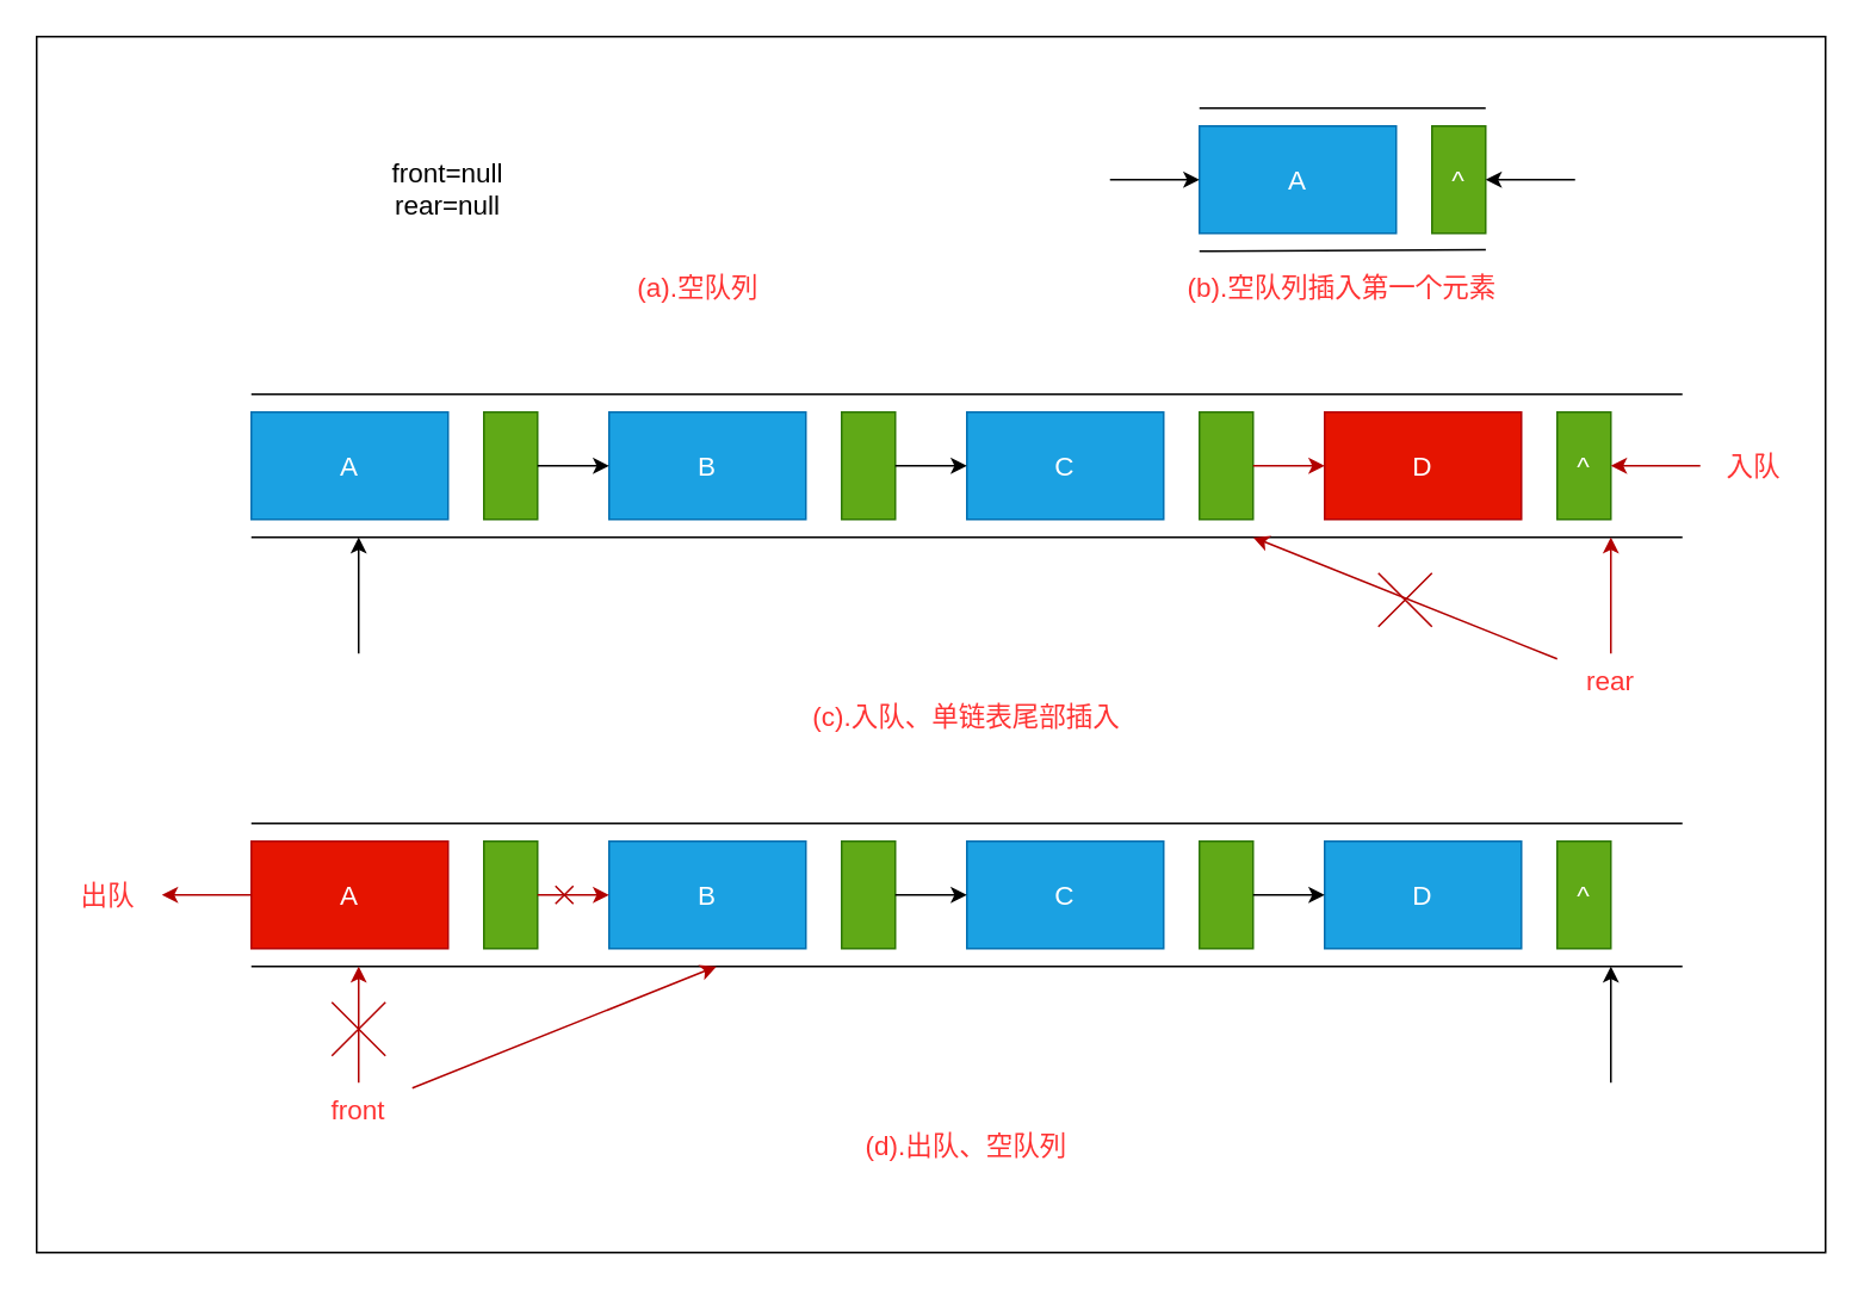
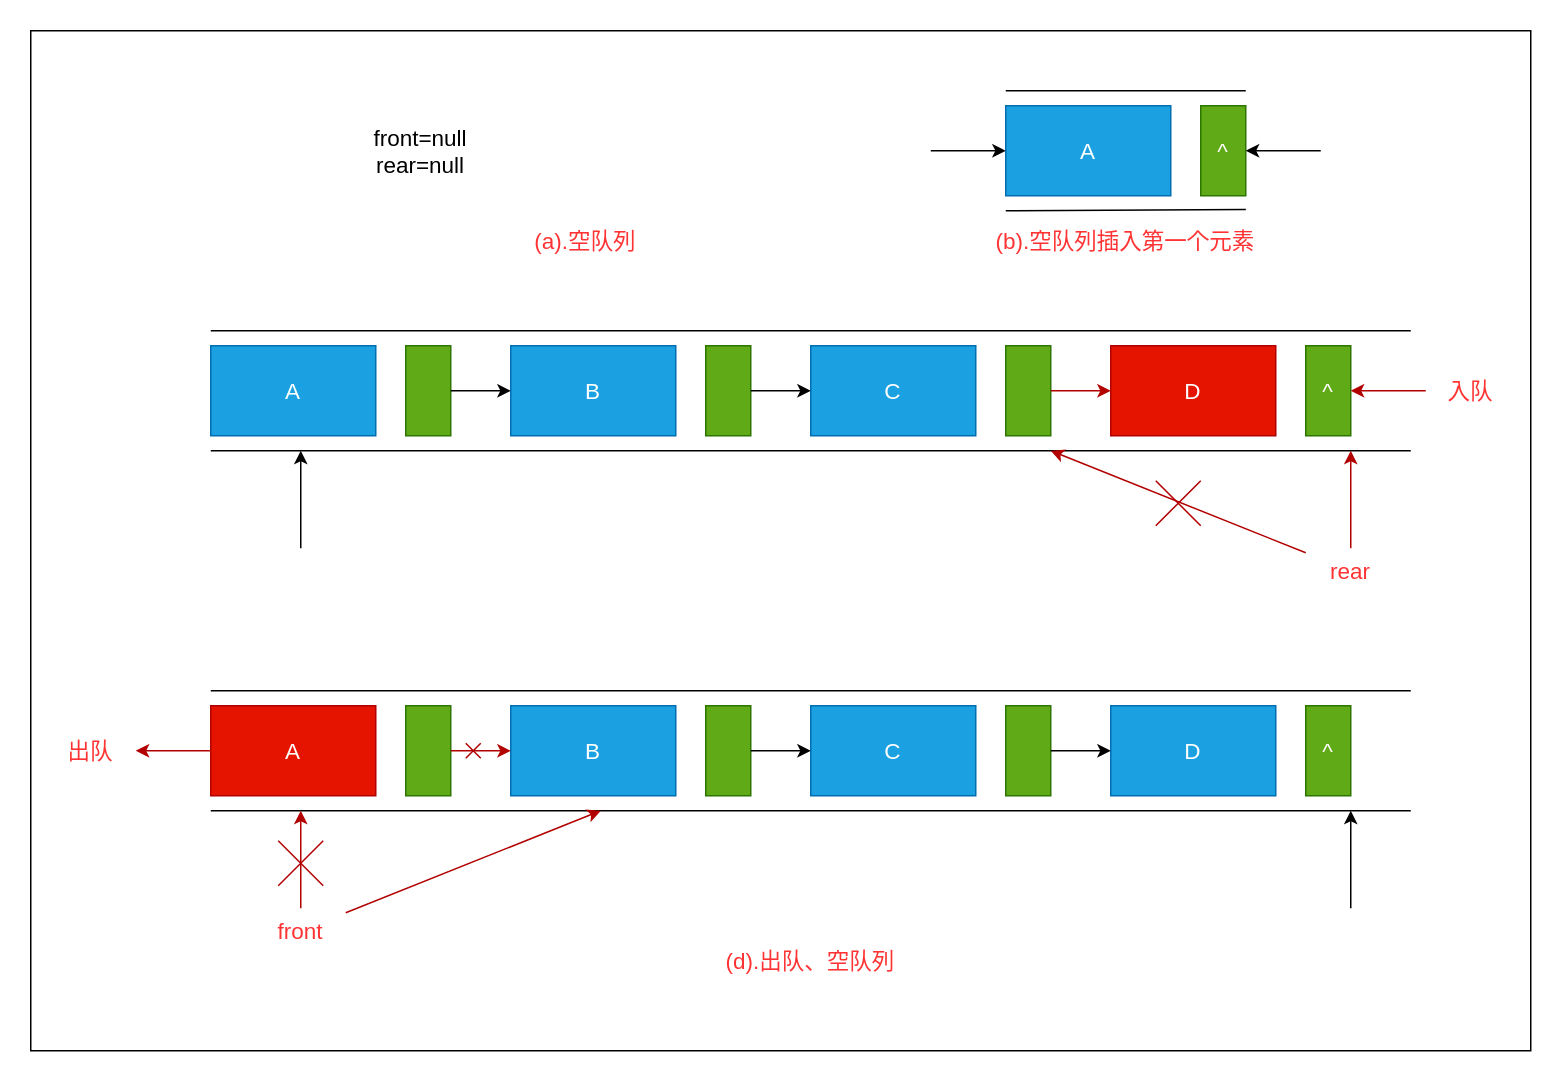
  <mxCell id="0" />
  <mxCell id="1" parent="0" />
  <mxCell id="2" value="" style="rounded=0;whiteSpace=wrap;html=1;fontSize=15;fontColor=#FF3333;" vertex="1" parent="1"><mxGeometry y="20" width="1000" height="680" as="geometry" x="20" /></mxCell>
- <mxCell id="3" value="&lt;span style=&quot;font-size: 15px;&quot;&gt;front=null&lt;br&gt;rear=null&lt;br&gt;&lt;/span&gt;" style="text;html=1;strokeColor=none;fillColor=none;align=center;verticalAlign=middle;whiteSpace=wrap;rounded=0;" vertex="1" parent="1"><mxGeometry x="190" y="65" width="120" height="80" as="geometry" /></mxCell>
+ <mxCell id="3" value="&lt;span style=&quot;font-size: 15px;&quot;&gt;front=null&lt;br&gt;rear=null&lt;br&gt;&lt;/span&gt;" style="text;html=1;strokeColor=none;fillColor=none;align=center;verticalAlign=middle;whiteSpace=wrap;rounded=0;" vertex="1" parent="1"><mxGeometry x="220" y="60" width="120" height="80" as="geometry" /></mxCell>
  <mxCell id="4" value="&lt;font color=&quot;#ff3333&quot;&gt;(a).空队列&lt;/font&gt;" style="text;html=1;strokeColor=none;fillColor=none;align=center;verticalAlign=middle;whiteSpace=wrap;rounded=0;fontSize=15;" vertex="1" parent="1"><mxGeometry x="350" y="140" width="80" height="40" as="geometry" /></mxCell>
  <mxCell id="5" value="" style="endArrow=none;html=1;fontSize=15;fontColor=#FF3333;" edge="1" parent="1"><mxGeometry width="50" height="50" relative="1" as="geometry"><mxPoint x="670" y="60" as="sourcePoint" /><mxPoint x="830" y="60" as="targetPoint" /></mxGeometry></mxCell>
  <mxCell id="6" value="" style="endArrow=none;html=1;fontSize=15;fontColor=#FF3333;entryX=0.945;entryY=-0.021;entryDx=0;entryDy=0;entryPerimeter=0;" edge="1" parent="1" target="13"><mxGeometry width="50" height="50" relative="1" as="geometry"><mxPoint x="670" y="140" as="sourcePoint" /><mxPoint x="870" y="140" as="targetPoint" /></mxGeometry></mxCell>
  <mxCell id="7" value="&lt;font color=&quot;#ffffff&quot;&gt;A&lt;/font&gt;" style="rounded=0;whiteSpace=wrap;html=1;fontSize=15;fillColor=#1ba1e2;strokeColor=#006EAF;fontColor=#ffffff;" vertex="1" parent="1"><mxGeometry x="670" y="70" width="110" height="60" as="geometry" /></mxCell>
  <mxCell id="8" value="&lt;font color=&quot;#ffffff&quot;&gt;^&lt;/font&gt;" style="rounded=0;whiteSpace=wrap;html=1;fontSize=15;fillColor=#60a917;strokeColor=#2D7600;fontColor=#ffffff;" vertex="1" parent="1"><mxGeometry x="800" y="70" width="30" height="60" as="geometry" /></mxCell>
  <mxCell id="9" value="" style="endArrow=classic;html=1;fontSize=15;fontColor=#FFFFFF;" edge="1" parent="1" source="10"><mxGeometry width="50" height="50" relative="1" as="geometry"><mxPoint x="590" y="100" as="sourcePoint" /><mxPoint x="670" y="100" as="targetPoint" /></mxGeometry></mxCell>
  <mxCell id="10" value="front" style="text;html=1;strokeColor=none;fillColor=none;align=center;verticalAlign=middle;whiteSpace=wrap;rounded=0;fontSize=15;fontColor=#FFFFFF;" vertex="1" parent="1"><mxGeometry x="560" y="85" width="60" height="30" as="geometry" /></mxCell>
  <mxCell id="11" value="" style="endArrow=classic;html=1;fontSize=15;fontColor=#FFFFFF;" edge="1" parent="1" source="12"><mxGeometry width="50" height="50" relative="1" as="geometry"><mxPoint x="910" y="100" as="sourcePoint" /><mxPoint x="830" y="100" as="targetPoint" /></mxGeometry></mxCell>
  <mxCell id="12" value="rear" style="text;html=1;strokeColor=none;fillColor=none;align=center;verticalAlign=middle;whiteSpace=wrap;rounded=0;fontSize=15;fontColor=#FFFFFF;" vertex="1" parent="1"><mxGeometry x="880" y="85" width="60" height="30" as="geometry" /></mxCell>
  <mxCell id="13" value="&lt;font color=&quot;#ff3333&quot;&gt;(b).空队列插入第一个元素&lt;/font&gt;" style="text;html=1;strokeColor=none;fillColor=none;align=center;verticalAlign=middle;whiteSpace=wrap;rounded=0;fontSize=15;fontColor=#FFFFFF;" vertex="1" parent="1"><mxGeometry x="660" y="140" width="180" height="40" as="geometry" /></mxCell>
  <mxCell id="14" value="" style="endArrow=none;html=1;fontSize=15;fontColor=#FF3333;" edge="1" parent="1"><mxGeometry width="50" height="50" relative="1" as="geometry"><mxPoint x="140" y="220" as="sourcePoint" /><mxPoint x="940" y="220" as="targetPoint" /></mxGeometry></mxCell>
  <mxCell id="15" value="" style="endArrow=none;html=1;fontSize=15;fontColor=#FF3333;" edge="1" parent="1"><mxGeometry width="50" height="50" relative="1" as="geometry"><mxPoint x="140" y="300" as="sourcePoint" /><mxPoint x="940" y="300" as="targetPoint" /></mxGeometry></mxCell>
  <mxCell id="16" value="&lt;font color=&quot;#ffffff&quot;&gt;A&lt;br&gt;&lt;/font&gt;" style="rounded=0;whiteSpace=wrap;html=1;fontSize=15;fontColor=#ffffff;fillColor=#1ba1e2;strokeColor=#006EAF;" vertex="1" parent="1"><mxGeometry x="140" y="230" width="110" height="60" as="geometry" /></mxCell>
  <mxCell id="17" value="" style="rounded=0;whiteSpace=wrap;html=1;fontSize=15;fontColor=#ffffff;fillColor=#60a917;strokeColor=#2D7600;" vertex="1" parent="1"><mxGeometry x="270" y="230" width="30" height="60" as="geometry" /></mxCell>
  <mxCell id="18" value="&lt;font color=&quot;#ffffff&quot;&gt;B&lt;/font&gt;" style="rounded=0;whiteSpace=wrap;html=1;fontSize=15;fontColor=#ffffff;fillColor=#1ba1e2;strokeColor=#006EAF;" vertex="1" parent="1"><mxGeometry x="340" y="230" width="110" height="60" as="geometry" /></mxCell>
  <mxCell id="19" value="" style="rounded=0;whiteSpace=wrap;html=1;fontSize=15;fontColor=#ffffff;fillColor=#60a917;strokeColor=#2D7600;" vertex="1" parent="1"><mxGeometry x="470" y="230" width="30" height="60" as="geometry" /></mxCell>
  <mxCell id="20" value="&lt;font color=&quot;#ffffff&quot;&gt;C&lt;/font&gt;" style="rounded=0;whiteSpace=wrap;html=1;fontSize=15;fontColor=#ffffff;fillColor=#1ba1e2;strokeColor=#006EAF;" vertex="1" parent="1"><mxGeometry x="540" y="230" width="110" height="60" as="geometry" /></mxCell>
  <mxCell id="21" value="" style="rounded=0;whiteSpace=wrap;html=1;fontSize=15;fontColor=#ffffff;fillColor=#60a917;strokeColor=#2D7600;" vertex="1" parent="1"><mxGeometry x="670" y="230" width="30" height="60" as="geometry" /></mxCell>
  <mxCell id="22" value="&lt;font color=&quot;#ffffff&quot;&gt;D&lt;br&gt;&lt;/font&gt;" style="rounded=0;whiteSpace=wrap;html=1;fontSize=15;fontColor=#ffffff;fillColor=#e51400;strokeColor=#B20000;" vertex="1" parent="1"><mxGeometry x="740" y="230" width="110" height="60" as="geometry" /></mxCell>
  <mxCell id="23" value="&lt;font color=&quot;#ffffff&quot;&gt;^&lt;/font&gt;" style="rounded=0;whiteSpace=wrap;html=1;fontSize=15;fontColor=#ffffff;fillColor=#60a917;strokeColor=#2D7600;" vertex="1" parent="1"><mxGeometry x="870" y="230" width="30" height="60" as="geometry" /></mxCell>
  <mxCell id="24" value="" style="endArrow=none;html=1;fontSize=15;fontColor=#FF3333;" edge="1" parent="1"><mxGeometry width="50" height="50" relative="1" as="geometry"><mxPoint x="140" y="460" as="sourcePoint" /><mxPoint x="940" y="460" as="targetPoint" /></mxGeometry></mxCell>
  <mxCell id="25" value="" style="endArrow=none;html=1;fontSize=15;fontColor=#FF3333;" edge="1" parent="1"><mxGeometry width="50" height="50" relative="1" as="geometry"><mxPoint x="140" y="540" as="sourcePoint" /><mxPoint x="940" y="540" as="targetPoint" /></mxGeometry></mxCell>
  <mxCell id="26" value="&lt;font color=&quot;#ffffff&quot;&gt;A&lt;br&gt;&lt;/font&gt;" style="rounded=0;whiteSpace=wrap;html=1;fontSize=15;fontColor=#ffffff;fillColor=#e51400;strokeColor=#B20000;" vertex="1" parent="1"><mxGeometry x="140" y="470" width="110" height="60" as="geometry" /></mxCell>
  <mxCell id="27" value="" style="rounded=0;whiteSpace=wrap;html=1;fontSize=15;fontColor=#ffffff;fillColor=#60a917;strokeColor=#2D7600;" vertex="1" parent="1"><mxGeometry x="270" y="470" width="30" height="60" as="geometry" /></mxCell>
  <mxCell id="28" value="&lt;font color=&quot;#ffffff&quot;&gt;B&lt;/font&gt;" style="rounded=0;whiteSpace=wrap;html=1;fontSize=15;fontColor=#ffffff;fillColor=#1ba1e2;strokeColor=#006EAF;" vertex="1" parent="1"><mxGeometry x="340" y="470" width="110" height="60" as="geometry" /></mxCell>
  <mxCell id="29" value="" style="rounded=0;whiteSpace=wrap;html=1;fontSize=15;fontColor=#ffffff;fillColor=#60a917;strokeColor=#2D7600;" vertex="1" parent="1"><mxGeometry x="470" y="470" width="30" height="60" as="geometry" /></mxCell>
  <mxCell id="30" value="&lt;font color=&quot;#ffffff&quot;&gt;C&lt;/font&gt;" style="rounded=0;whiteSpace=wrap;html=1;fontSize=15;fontColor=#ffffff;fillColor=#1ba1e2;strokeColor=#006EAF;" vertex="1" parent="1"><mxGeometry x="540" y="470" width="110" height="60" as="geometry" /></mxCell>
  <mxCell id="31" value="" style="rounded=0;whiteSpace=wrap;html=1;fontSize=15;fontColor=#ffffff;fillColor=#60a917;strokeColor=#2D7600;" vertex="1" parent="1"><mxGeometry x="670" y="470" width="30" height="60" as="geometry" /></mxCell>
  <mxCell id="32" value="&lt;font color=&quot;#ffffff&quot;&gt;D&lt;br&gt;&lt;/font&gt;" style="rounded=0;whiteSpace=wrap;html=1;fontSize=15;fontColor=#ffffff;fillColor=#1ba1e2;strokeColor=#006EAF;" vertex="1" parent="1"><mxGeometry x="740" y="470" width="110" height="60" as="geometry" /></mxCell>
  <mxCell id="33" value="&lt;font color=&quot;#ffffff&quot;&gt;^&lt;/font&gt;" style="rounded=0;whiteSpace=wrap;html=1;fontSize=15;fontColor=#ffffff;fillColor=#60a917;strokeColor=#2D7600;" vertex="1" parent="1"><mxGeometry x="870" y="470" width="30" height="60" as="geometry" /></mxCell>
  <mxCell id="34" value="" style="endArrow=classic;html=1;fontSize=15;fontColor=#FFFFFF;fillColor=#e51400;strokeColor=#B20000;" edge="1" parent="1" source="35"><mxGeometry width="50" height="50" relative="1" as="geometry"><mxPoint x="980" y="260" as="sourcePoint" /><mxPoint x="900" y="260" as="targetPoint" /></mxGeometry></mxCell>
  <mxCell id="35" value="&lt;font color=&quot;#ff3333&quot;&gt;入队&lt;/font&gt;" style="text;html=1;strokeColor=none;fillColor=none;align=center;verticalAlign=middle;whiteSpace=wrap;rounded=0;fontSize=15;fontColor=#FFFFFF;" vertex="1" parent="1"><mxGeometry x="950" y="245" width="60" height="30" as="geometry" /></mxCell>
  <mxCell id="36" value="" style="endArrow=classic;html=1;fontSize=15;fontColor=#FFFFFF;" edge="1" parent="1" source="37"><mxGeometry width="50" height="50" relative="1" as="geometry"><mxPoint x="200" y="380" as="sourcePoint" /><mxPoint x="200" y="300" as="targetPoint" /></mxGeometry></mxCell>
  <mxCell id="37" value="front" style="text;html=1;strokeColor=none;fillColor=none;align=center;verticalAlign=middle;whiteSpace=wrap;rounded=0;fontSize=15;fontColor=#FFFFFF;" vertex="1" parent="1"><mxGeometry x="170" y="365" width="60" height="30" as="geometry" /></mxCell>
  <mxCell id="38" value="" style="endArrow=classic;html=1;fontSize=15;fontColor=#FFFFFF;exitX=0.5;exitY=0;exitDx=0;exitDy=0;fillColor=#e51400;strokeColor=#B20000;" edge="1" parent="1" source="40"><mxGeometry width="50" height="50" relative="1" as="geometry"><mxPoint x="900" y="380" as="sourcePoint" /><mxPoint x="900" y="300" as="targetPoint" /></mxGeometry></mxCell>
  <mxCell id="39" value="" style="endArrow=classic;html=1;fontSize=15;fontColor=#FFFFFF;fillColor=#e51400;strokeColor=#B20000;" edge="1" parent="1" source="40"><mxGeometry width="50" height="50" relative="1" as="geometry"><mxPoint x="900" y="380" as="sourcePoint" /><mxPoint x="700" y="300" as="targetPoint" /></mxGeometry></mxCell>
  <mxCell id="40" value="&lt;font color=&quot;#ff3333&quot;&gt;rear&lt;/font&gt;" style="text;html=1;strokeColor=none;fillColor=none;align=center;verticalAlign=middle;whiteSpace=wrap;rounded=0;fontSize=15;fontColor=#FFFFFF;" vertex="1" parent="1"><mxGeometry x="870" y="365" width="60" height="30" as="geometry" /></mxCell>
  <mxCell id="41" value="" style="shape=umlDestroy;fontSize=15;fontColor=#ffffff;fillColor=#e51400;strokeColor=#B20000;" vertex="1" parent="1"><mxGeometry x="770" y="320" width="30" height="30" as="geometry" /></mxCell>
  <mxCell id="42" value="" style="endArrow=classic;html=1;fontSize=15;fontColor=#FFFFFF;fillColor=#e51400;strokeColor=#B20000;" edge="1" parent="1"><mxGeometry width="50" height="50" relative="1" as="geometry"><mxPoint x="140" y="500" as="sourcePoint" /><mxPoint x="90" y="500" as="targetPoint" /></mxGeometry></mxCell>
  <mxCell id="43" value="&lt;font color=&quot;#ff3333&quot;&gt;出队&lt;/font&gt;" style="text;html=1;strokeColor=none;fillColor=none;align=center;verticalAlign=middle;whiteSpace=wrap;rounded=0;fontSize=15;fontColor=#FFFFFF;" vertex="1" parent="1"><mxGeometry x="30" y="485" width="60" height="30" as="geometry" /></mxCell>
  <mxCell id="44" value="" style="endArrow=classic;html=1;fontSize=15;fontColor=#FFFFFF;" edge="1" parent="1" source="45"><mxGeometry width="50" height="50" relative="1" as="geometry"><mxPoint x="900" y="620" as="sourcePoint" /><mxPoint x="900" y="540" as="targetPoint" /></mxGeometry></mxCell>
  <mxCell id="45" value="rear" style="text;html=1;strokeColor=none;fillColor=none;align=center;verticalAlign=middle;whiteSpace=wrap;rounded=0;fontSize=15;fontColor=#FFFFFF;" vertex="1" parent="1"><mxGeometry x="870" y="605" width="60" height="30" as="geometry" /></mxCell>
  <mxCell id="46" value="" style="endArrow=classic;html=1;fontSize=15;fontColor=#FFFFFF;exitX=0.5;exitY=0;exitDx=0;exitDy=0;fillColor=#e51400;strokeColor=#B20000;" edge="1" parent="1" source="48"><mxGeometry width="50" height="50" relative="1" as="geometry"><mxPoint x="200" y="620" as="sourcePoint" /><mxPoint x="200" y="540" as="targetPoint" /></mxGeometry></mxCell>
  <mxCell id="47" value="" style="endArrow=classic;html=1;fontSize=15;fontColor=#FFFFFF;fillColor=#e51400;strokeColor=#B20000;" edge="1" parent="1" source="48"><mxGeometry width="50" height="50" relative="1" as="geometry"><mxPoint x="200" y="620" as="sourcePoint" /><mxPoint x="400" y="540" as="targetPoint" /></mxGeometry></mxCell>
  <mxCell id="48" value="&lt;font color=&quot;#ff3333&quot;&gt;front&lt;/font&gt;" style="text;html=1;strokeColor=none;fillColor=none;align=center;verticalAlign=middle;whiteSpace=wrap;rounded=0;fontSize=15;fontColor=#FFFFFF;" vertex="1" parent="1"><mxGeometry x="170" y="605" width="60" height="30" as="geometry" /></mxCell>
  <mxCell id="49" value="" style="shape=umlDestroy;fontSize=15;fontColor=#ffffff;fillColor=#e51400;strokeColor=#B20000;" vertex="1" parent="1"><mxGeometry x="185" y="560" width="30" height="30" as="geometry" /></mxCell>
- <mxCell id="50" value="&lt;font color=&quot;#ff3333&quot;&gt;(c).入队、单链表尾部插入&lt;/font&gt;" style="text;html=1;strokeColor=none;fillColor=none;align=center;verticalAlign=middle;whiteSpace=wrap;rounded=0;fontSize=15;fontColor=#FFFFFF;" vertex="1" parent="1"><mxGeometry x="380" y="380" width="320" height="40" as="geometry" /></mxCell>
  <mxCell id="51" value="&lt;font color=&quot;#ff3333&quot;&gt;(d).出队、空队列&lt;/font&gt;" style="text;html=1;strokeColor=none;fillColor=none;align=center;verticalAlign=middle;whiteSpace=wrap;rounded=0;fontSize=15;fontColor=#FFFFFF;" vertex="1" parent="1"><mxGeometry x="380" y="620" width="320" height="40" as="geometry" /></mxCell>
  <mxCell id="52" value="" style="endArrow=classic;html=1;fontSize=15;fontColor=#FF3333;entryX=0;entryY=0.5;entryDx=0;entryDy=0;" edge="1" parent="1" target="18"><mxGeometry width="50" height="50" relative="1" as="geometry"><mxPoint x="300" y="260" as="sourcePoint" /><mxPoint x="350" y="210" as="targetPoint" /></mxGeometry></mxCell>
  <mxCell id="53" value="" style="endArrow=classic;html=1;fontSize=15;fontColor=#FF3333;entryX=0;entryY=0.5;entryDx=0;entryDy=0;" edge="1" parent="1" target="20"><mxGeometry width="50" height="50" relative="1" as="geometry"><mxPoint x="500" y="260" as="sourcePoint" /><mxPoint x="550" y="210" as="targetPoint" /></mxGeometry></mxCell>
  <mxCell id="54" value="" style="endArrow=classic;html=1;fontSize=15;fontColor=#FF3333;entryX=0;entryY=0.5;entryDx=0;entryDy=0;fillColor=#e51400;strokeColor=#B20000;" edge="1" parent="1" target="22"><mxGeometry width="50" height="50" relative="1" as="geometry"><mxPoint x="700" y="260" as="sourcePoint" /><mxPoint x="750" y="210" as="targetPoint" /></mxGeometry></mxCell>
  <mxCell id="55" value="" style="endArrow=classic;html=1;fontSize=15;fontColor=#FF3333;entryX=0;entryY=0.5;entryDx=0;entryDy=0;fillColor=#e51400;strokeColor=#B20000;" edge="1" parent="1" target="28"><mxGeometry width="50" height="50" relative="1" as="geometry"><mxPoint x="300" y="500" as="sourcePoint" /><mxPoint x="350" y="450" as="targetPoint" /></mxGeometry></mxCell>
  <mxCell id="56" value="" style="endArrow=classic;html=1;fontSize=15;fontColor=#FF3333;entryX=0;entryY=0.5;entryDx=0;entryDy=0;" edge="1" parent="1" target="30"><mxGeometry width="50" height="50" relative="1" as="geometry"><mxPoint x="500" y="500" as="sourcePoint" /><mxPoint x="550" y="450" as="targetPoint" /></mxGeometry></mxCell>
  <mxCell id="57" value="" style="endArrow=classic;html=1;fontSize=15;fontColor=#FF3333;entryX=0;entryY=0.5;entryDx=0;entryDy=0;" edge="1" parent="1" target="32"><mxGeometry width="50" height="50" relative="1" as="geometry"><mxPoint x="700" y="500" as="sourcePoint" /><mxPoint x="750" y="450" as="targetPoint" /></mxGeometry></mxCell>
  <mxCell id="58" value="" style="shape=umlDestroy;fontSize=15;fontColor=#ffffff;fillColor=#e51400;strokeColor=#B20000;" vertex="1" parent="1"><mxGeometry x="310" y="495" width="10" height="10" as="geometry" /></mxCell>
